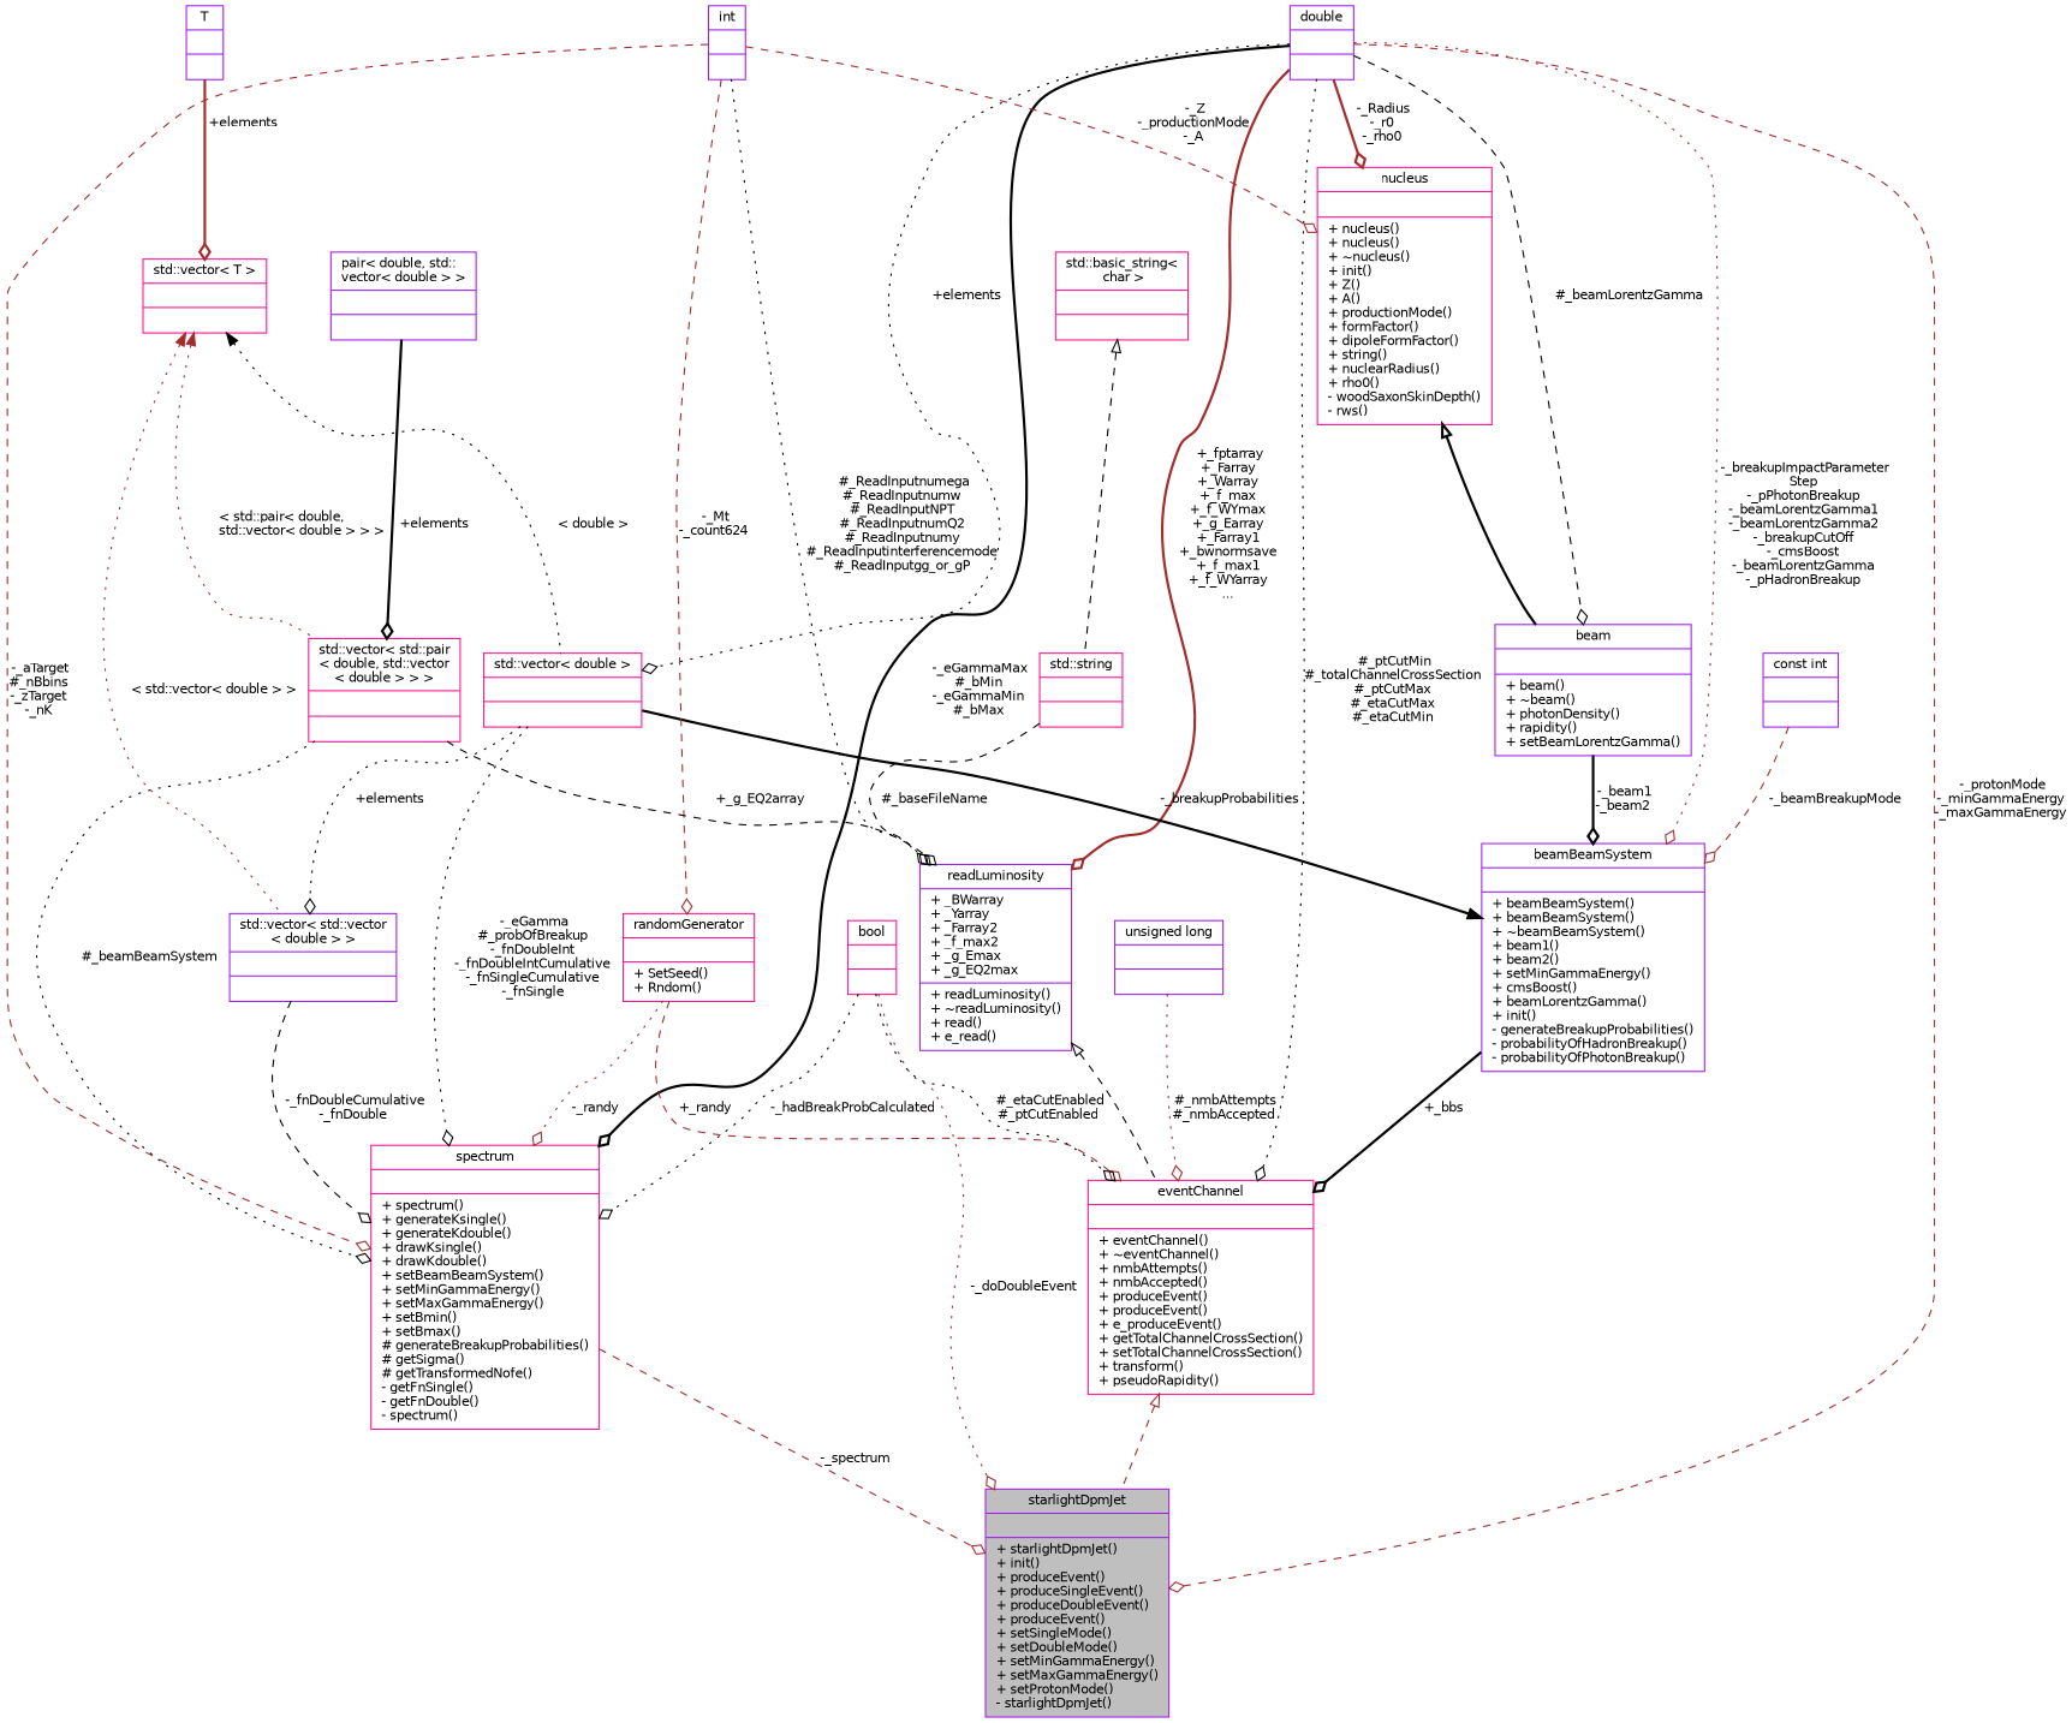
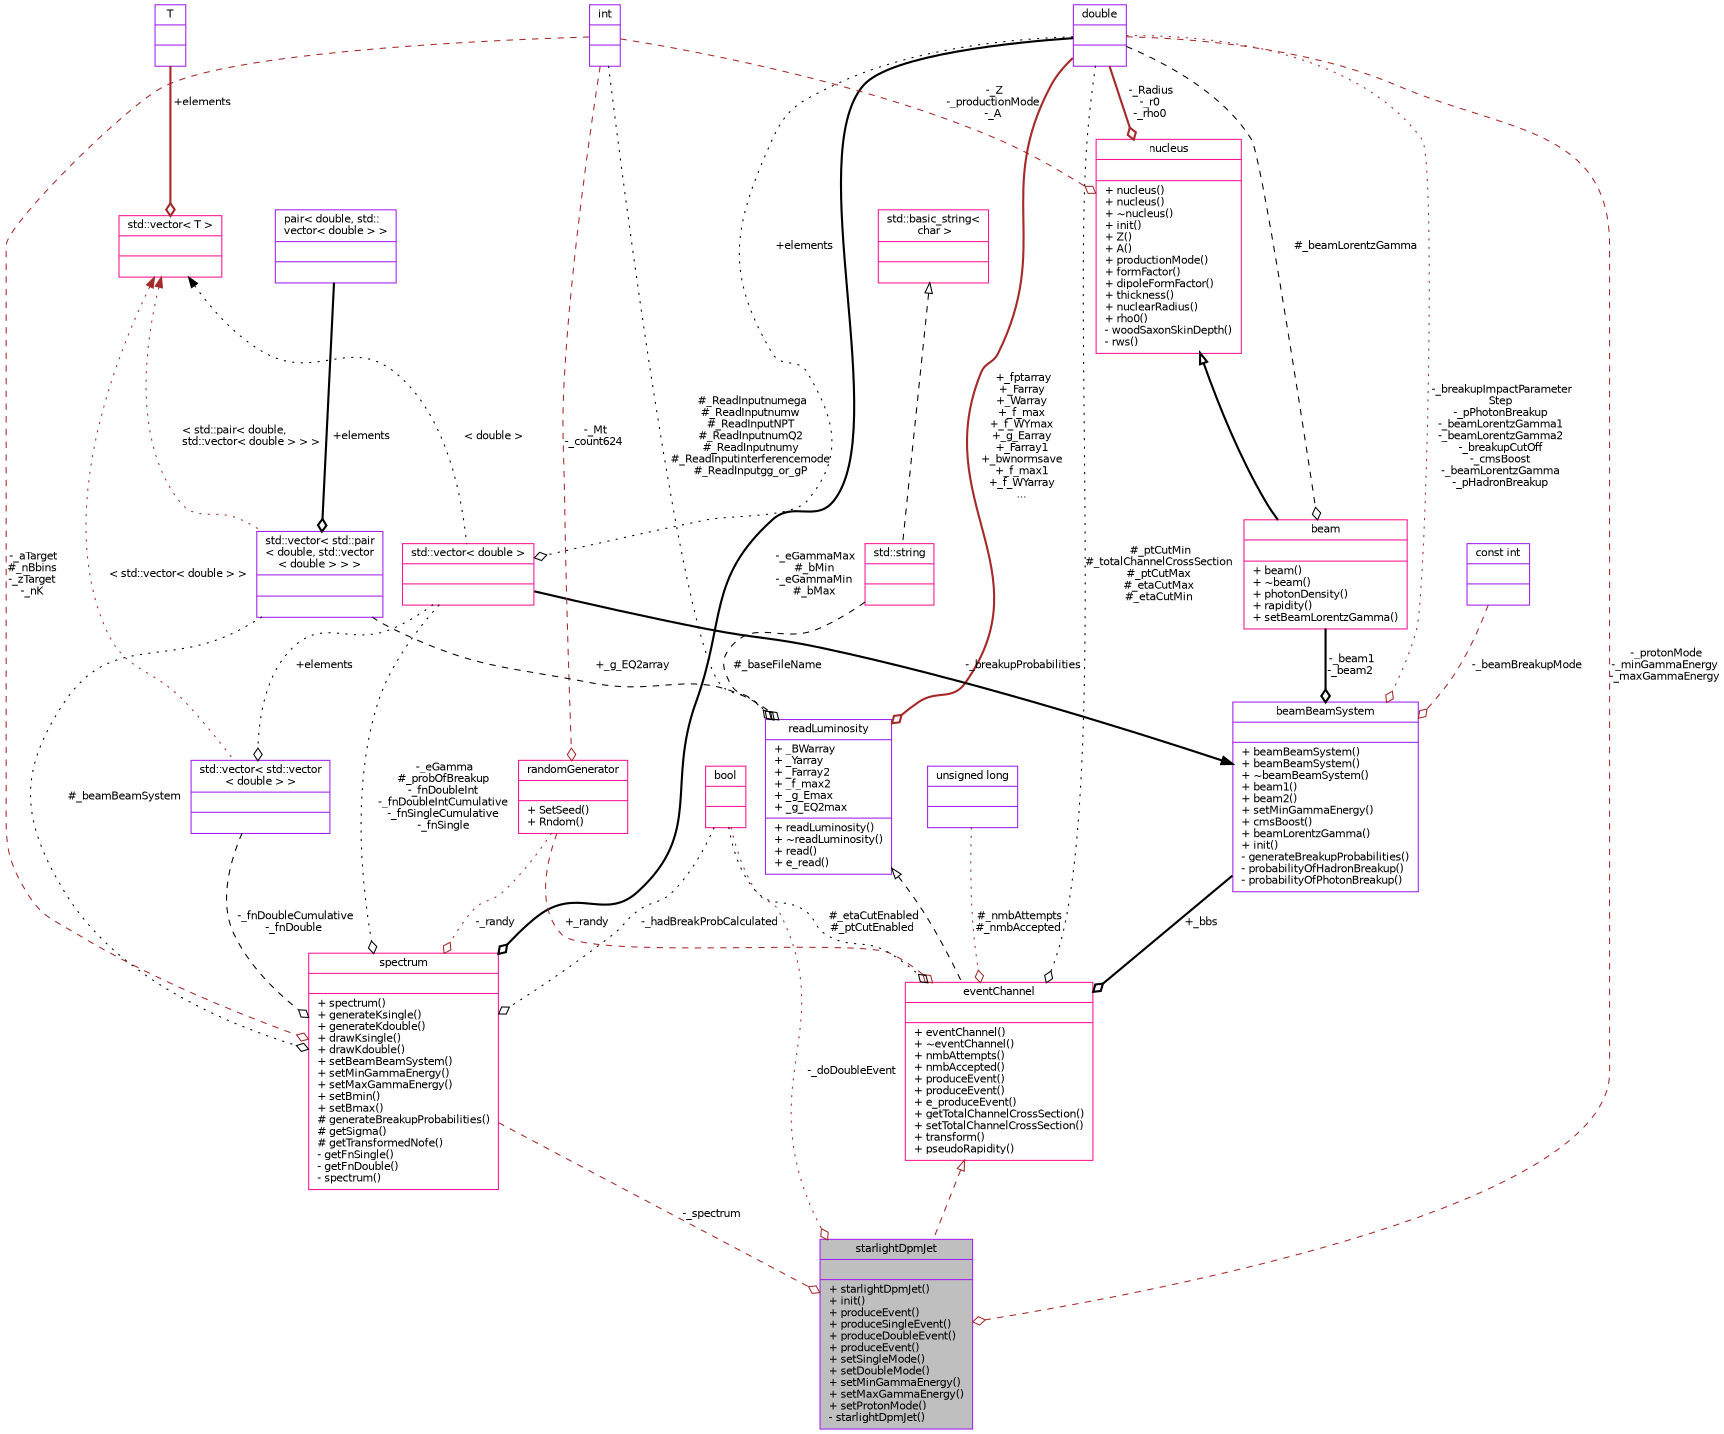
  digraph {
    node [color=deeppink fontname=Helvetica fontsize=10 shape=record]
    edge [color=black fontname=Helvetica fontsize=10 labelfontname=Helvetica labelfontsize=10 style=dotted arrowhead=odiamond]
    n1 [color=purple fillcolor=grey75 fontcolor=black height=0.2 label="{starlightDpmJet\n||+ starlightDpmJet()\l+ init()\l+ produceEvent()\l+ produceSingleEvent()\l+ produceDoubleEvent()\l+ produceEvent()\l+ setSingleMode()\l+ setDoubleMode()\l+ setMinGammaEnergy()\l+ setMaxGammaEnergy()\l+ setProtonMode()\l- starlightDpmJet()\l}" style=filled width=0.4]
    n2 [height=0.2 label="{eventChannel\n||+ eventChannel()\l+ ~eventChannel()\l+ nmbAttempts()\l+ nmbAccepted()\l+ produceEvent()\l+ produceEvent()\l+ e_produceEvent()\l+ getTotalChannelCrossSection()\l+ setTotalChannelCrossSection()\l+ transform()\l+ pseudoRapidity()\l}" width=0.4]
    n3 [color=purple height=0.2 label="{readLuminosity\n|+ _BWarray\l+ _Yarray\l+ _Farray2\l+ _f_max2\l+ _g_Emax\l+ _g_EQ2max\l|+ readLuminosity()\l+ ~readLuminosity()\l+ read()\l+ e_read()\l}" width=0.4]
    n4 [color=purple height=0.2 label="{double\n||}" width=0.4]
    n5 [color=purple height=0.2 label="{beamBeamSystem\n||+ beamBeamSystem()\l+ beamBeamSystem()\l+ ~beamBeamSystem()\l+ beam1()\l+ beam2()\l+ setMinGammaEnergy()\l+ cmsBoost()\l+ beamLorentzGamma()\l+ init()\l- generateBreakupProbabilities()\l- probabilityOfHadronBreakup()\l- probabilityOfPhotonBreakup()\l}" width=0.4]
-   n6 [color=purple height=0.2 label="{beam\n||+ beam()\l+ ~beam()\l+ photonDensity()\l+ rapidity()\l+ setBeamLorentzGamma()\l}" width=0.4]
-   n7 [height=0.2 label="{nucleus\n||+ nucleus()\l+ nucleus()\l+ ~nucleus()\l+ init()\l+ Z()\l+ A()\l+ productionMode()\l+ formFactor()\l+ dipoleFormFactor()\l+ string()\l+ nuclearRadius()\l+ rho0()\l- woodSaxonSkinDepth()\l- rws()\l}" width=0.4]
+   n6 [height=0.2 label="{beam\n||+ beam()\l+ ~beam()\l+ photonDensity()\l+ rapidity()\l+ setBeamLorentzGamma()\l}" width=0.4]
+   n7 [height=0.2 label="{nucleus\n||+ nucleus()\l+ nucleus()\l+ ~nucleus()\l+ init()\l+ Z()\l+ A()\l+ productionMode()\l+ formFactor()\l+ dipoleFormFactor()\l+ thickness()\l+ nuclearRadius()\l+ rho0()\l- woodSaxonSkinDepth()\l- rws()\l}" width=0.4]
    n8 [height=0.2 label="{std::vector\< double \>\n||}" width=0.4]
    n9 [height=0.2 label="{spectrum\n||+ spectrum()\l+ generateKsingle()\l+ generateKdouble()\l+ drawKsingle()\l+ drawKdouble()\l+ setBeamBeamSystem()\l+ setMinGammaEnergy()\l+ setMaxGammaEnergy()\l+ setBmin()\l+ setBmax()\l# generateBreakupProbabilities()\l# getSigma()\l# getTransformedNofe()\l- getFnSingle()\l- getFnDouble()\l- spectrum()\l}" width=0.4]
    n10 [color=purple height=0.2 label="{std::vector\< std::vector\l\< double \> \>\n||}" width=0.4]
    n11 [color=purple height=0.2 label="{int\n||}" width=0.4]
    n12 [height=0.2 label="{randomGenerator\n||+ SetSeed()\l+ Rndom()\l}" width=0.4]
    n13 [height=0.2 label="{std::string\n||}" width=0.4]
    n14 [height=0.2 label="{std::basic_string\<\l char \>\n||}" width=0.4]
-   n15 [height=0.2 label="{std::vector\< std::pair\l\< double, std::vector\l\< double \> \> \>\n||}" width=0.4]
+   n15 [color=purple height=0.2 label="{std::vector\< std::pair\l\< double, std::vector\l\< double \> \> \>\n||}" width=0.4]
    n16 [color=purple height=0.2 label="{pair\< double, std::\lvector\< double \> \>\n||}" width=0.4]
    n17 [height=0.2 label="{std::vector\< T \>\n||}" width=0.4]
    n18 [color=purple height=0.2 label="{T\n||}" width=0.4]
    n19 [color=purple height=0.2 label="{unsigned long\n||}" width=0.4]
    n20 [height=0.2 label="{bool\n||}" width=0.4]
    n21 [color=purple height=0.2 label="{const int\n||}" width=0.4]
    n2 -> n1 [arrowtail=onormal color=brown dir=back style=dashed arrowhead=""]
    n3 -> n2 [arrowtail=onormal dir=back style=dashed arrowhead=""]
    n4 -> n1 [color=brown label=" -_protonMode\n-_minGammaEnergy\n-_maxGammaEnergy" style=dashed]
    n4 -> n2 [label=" #_ptCutMin\n#_totalChannelCrossSection\n#_ptCutMax\n#_etaCutMax\n#_etaCutMin"]
    n4 -> n3 [color=brown label=" +_fptarray\n+_Farray\n+_Warray\n+_f_max\n+_f_WYmax\n+_g_Earray\n+_Farray1\n+_bwnormsave\n+_f_max1\n+_f_WYarray\n..." style=bold]
    n4 -> n5 [color=brown label=" -_breakupImpactParameter\lStep\n-_pPhotonBreakup\n-_beamLorentzGamma1\n-_beamLorentzGamma2\n-_breakupCutOff\n-_cmsBoost\n-_beamLorentzGamma\n-_pHadronBreakup"]
    n4 -> n6 [label=" #_beamLorentzGamma" style=dashed]
    n4 -> n7 [color=brown label=" -_Radius\n-_r0\n-_rho0" style=bold]
    n4 -> n8 [label=" +elements"]
    n4 -> n9 [label=" -_eGammaMax\n#_bMin\n-_eGammaMin\n#_bMax" style=bold]
    n5 -> n2 [label=" +_bbs" style=bold]
    n6 -> n5 [label=" -_beam1\n-_beam2" style=bold]
    n7 -> n6 [arrowtail=onormal dir=back style=bold arrowhead=""]
    n8 -> n5 [arrowhead=normal label=" -_breakupProbabilities" style=bold]
    n8 -> n9 [label=" -_eGamma\n#_probOfBreakup\n-_fnDoubleInt\n-_fnDoubleIntCumulative\n-_fnSingleCumulative\n-_fnSingle"]
    n8 -> n10 [label=" +elements"]
    n9 -> n1 [color=brown label=" -_spectrum" style=dashed]
    n10 -> n9 [label=" -_fnDoubleCumulative\n-_fnDouble" style=dashed]
    n11 -> n3 [label=" #_ReadInputnumega\n#_ReadInputnumw\n#_ReadInputNPT\n#_ReadInputnumQ2\n#_ReadInputnumy\n#_ReadInputinterferencemode\n#_ReadInputgg_or_gP"]
    n11 -> n7 [color=brown label=" -_Z\n-_productionMode\n-_A" style=dashed]
    n11 -> n9 [color=brown label=" -_aTarget\n#_nBbins\n-_zTarget\n-_nK" style=dashed]
    n11 -> n12 [color=brown label=" -_Mt\n-_count624" style=dashed]
    n12 -> n2 [color=brown label=" +_randy" style=dashed]
    n12 -> n9 [color=brown label=" -_randy"]
    n13 -> n3 [label=" #_baseFileName" style=dashed]
    n14 -> n13 [arrowtail=onormal dir=back style=dashed arrowhead=""]
    n15 -> n3 [label=" +_g_EQ2array" style=dashed]
    n15 -> n9 [label=" #_beamBeamSystem"]
    n16 -> n15 [label=" +elements" style=bold]
    n17 -> n8 [dir=back label=" \< double \>" arrowhead=""]
    n17 -> n10 [color=brown dir=back label=" \< std::vector\< double \> \>" arrowhead=""]
    n17 -> n15 [color=brown dir=back label=" \< std::pair\< double,\l std::vector\< double \> \> \>" arrowhead=""]
    n18 -> n17 [color=brown label=" +elements" style=bold]
    n19 -> n2 [color=brown label=" #_nmbAttempts\n#_nmbAccepted"]
    n20 -> n1 [color=brown label=" -_doDoubleEvent"]
    n20 -> n2 [label=" #_etaCutEnabled\n#_ptCutEnabled"]
    n20 -> n9 [label=" -_hadBreakProbCalculated"]
    n21 -> n5 [color=brown label=" -_beamBreakupMode" style=dashed]
  }
